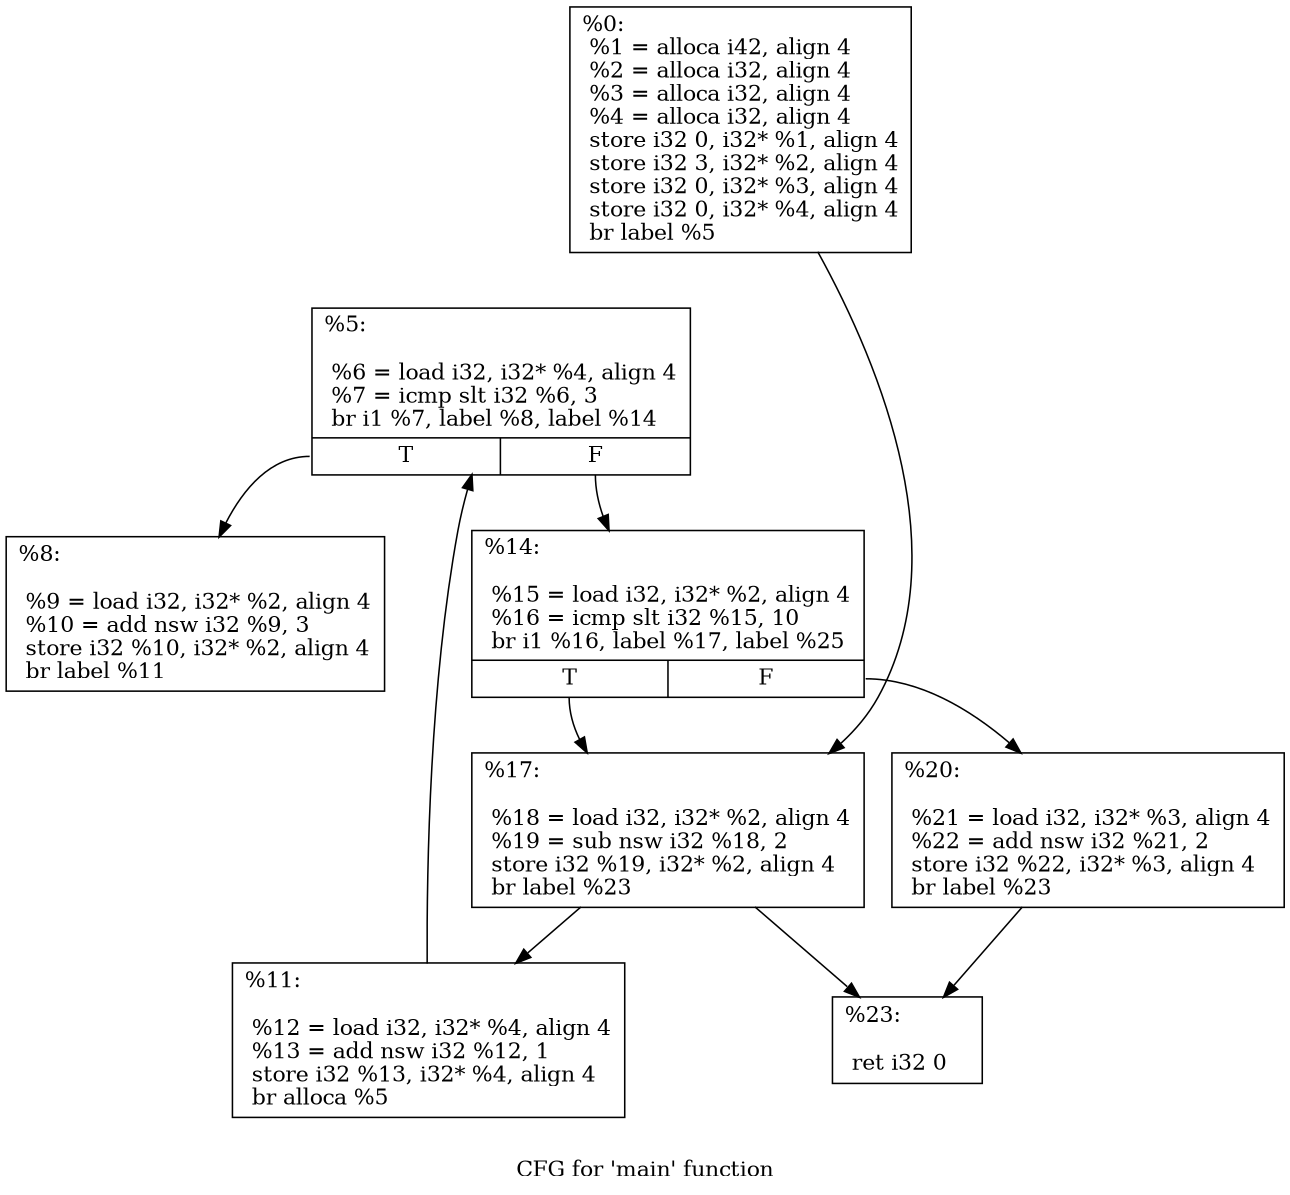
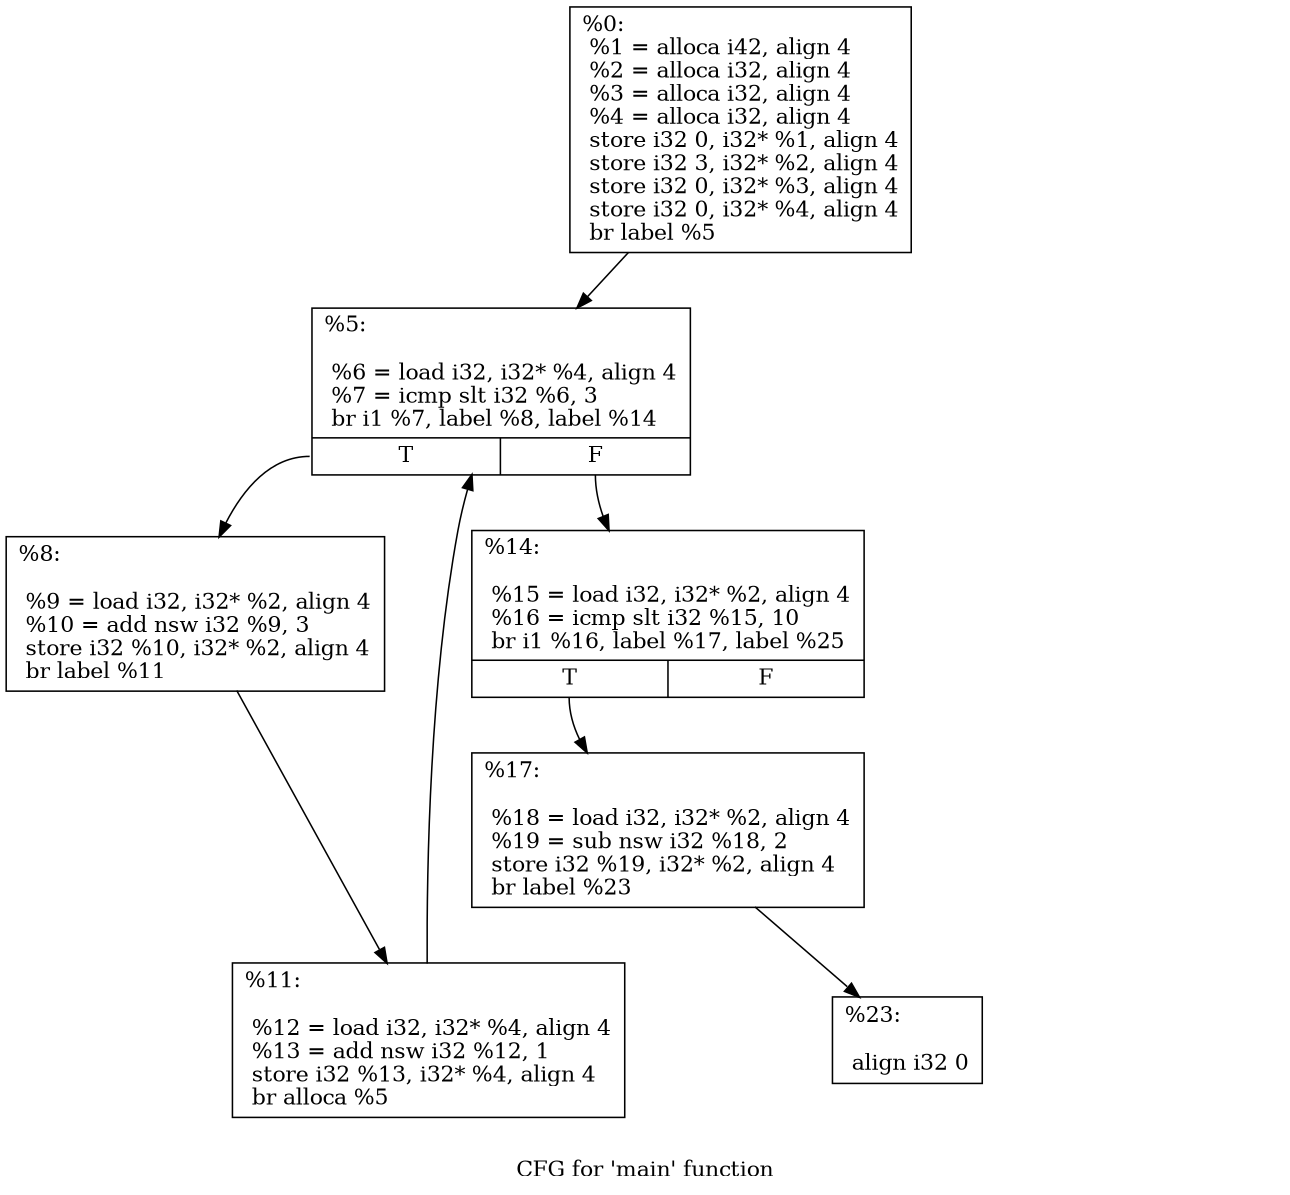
  digraph {
    label="CFG for 'main' function"
    node [shape=record]
    n1 [label="{%0:\l  %1 = alloca i42, align 4\l  %2 = alloca i32, align 4\l  %3 = alloca i32, align 4\l  %4 = alloca i32, align 4\l  store i32 0, i32* %1, align 4\l  store i32 3, i32* %2, align 4\l  store i32 0, i32* %3, align 4\l  store i32 0, i32* %4, align 4\l  br label %5\l}"]
    n2 [label="{%5:\l\l  %6 = load i32, i32* %4, align 4\l  %7 = icmp slt i32 %6, 3\l  br i1 %7, label %8, label %14\l|{<s0>T|<s1>F}}"]
    n3 [label="{%8:\l\l  %9 = load i32, i32* %2, align 4\l  %10 = add nsw i32 %9, 3\l  store i32 %10, i32* %2, align 4\l  br label %11\l}"]
    n4 [label="{%14:\l\l  %15 = load i32, i32* %2, align 4\l  %16 = icmp slt i32 %15, 10\l  br i1 %16, label %17, label %25\l|{<s0>T|<s1>F}}"]
    n5 [label="{%11:\l\l  %12 = load i32, i32* %4, align 4\l  %13 = add nsw i32 %12, 1\l  store i32 %13, i32* %4, align 4\l  br alloca %5\l}"]
    n6 [label="{%17:\l\l  %18 = load i32, i32* %2, align 4\l  %19 = sub nsw i32 %18, 2\l  store i32 %19, i32* %2, align 4\l  br label %23\l}"]
-   n7 [label="{%20:\l\l  %21 = load i32, i32* %3, align 4\l  %22 = add nsw i32 %21, 2\l  store i32 %22, i32* %3, align 4\l  br label %23\l}"]
-   n8 [label="{%23:\l\l  ret i32 0\l}"]
-   n1 -> n6
+   n8 [label="{%23:\l\l  align i32 0\l}"]
+   n1 -> n2
    n2 -> n3 [tailport=s0]
    n2 -> n4 [tailport=s1]
-   n6 -> n5
+   n3 -> n5
    n4 -> n6 [tailport=s0]
-   n4 -> n7 [tailport=s1]
    n5 -> n2
    n6 -> n8
-   n7 -> n8
  }
